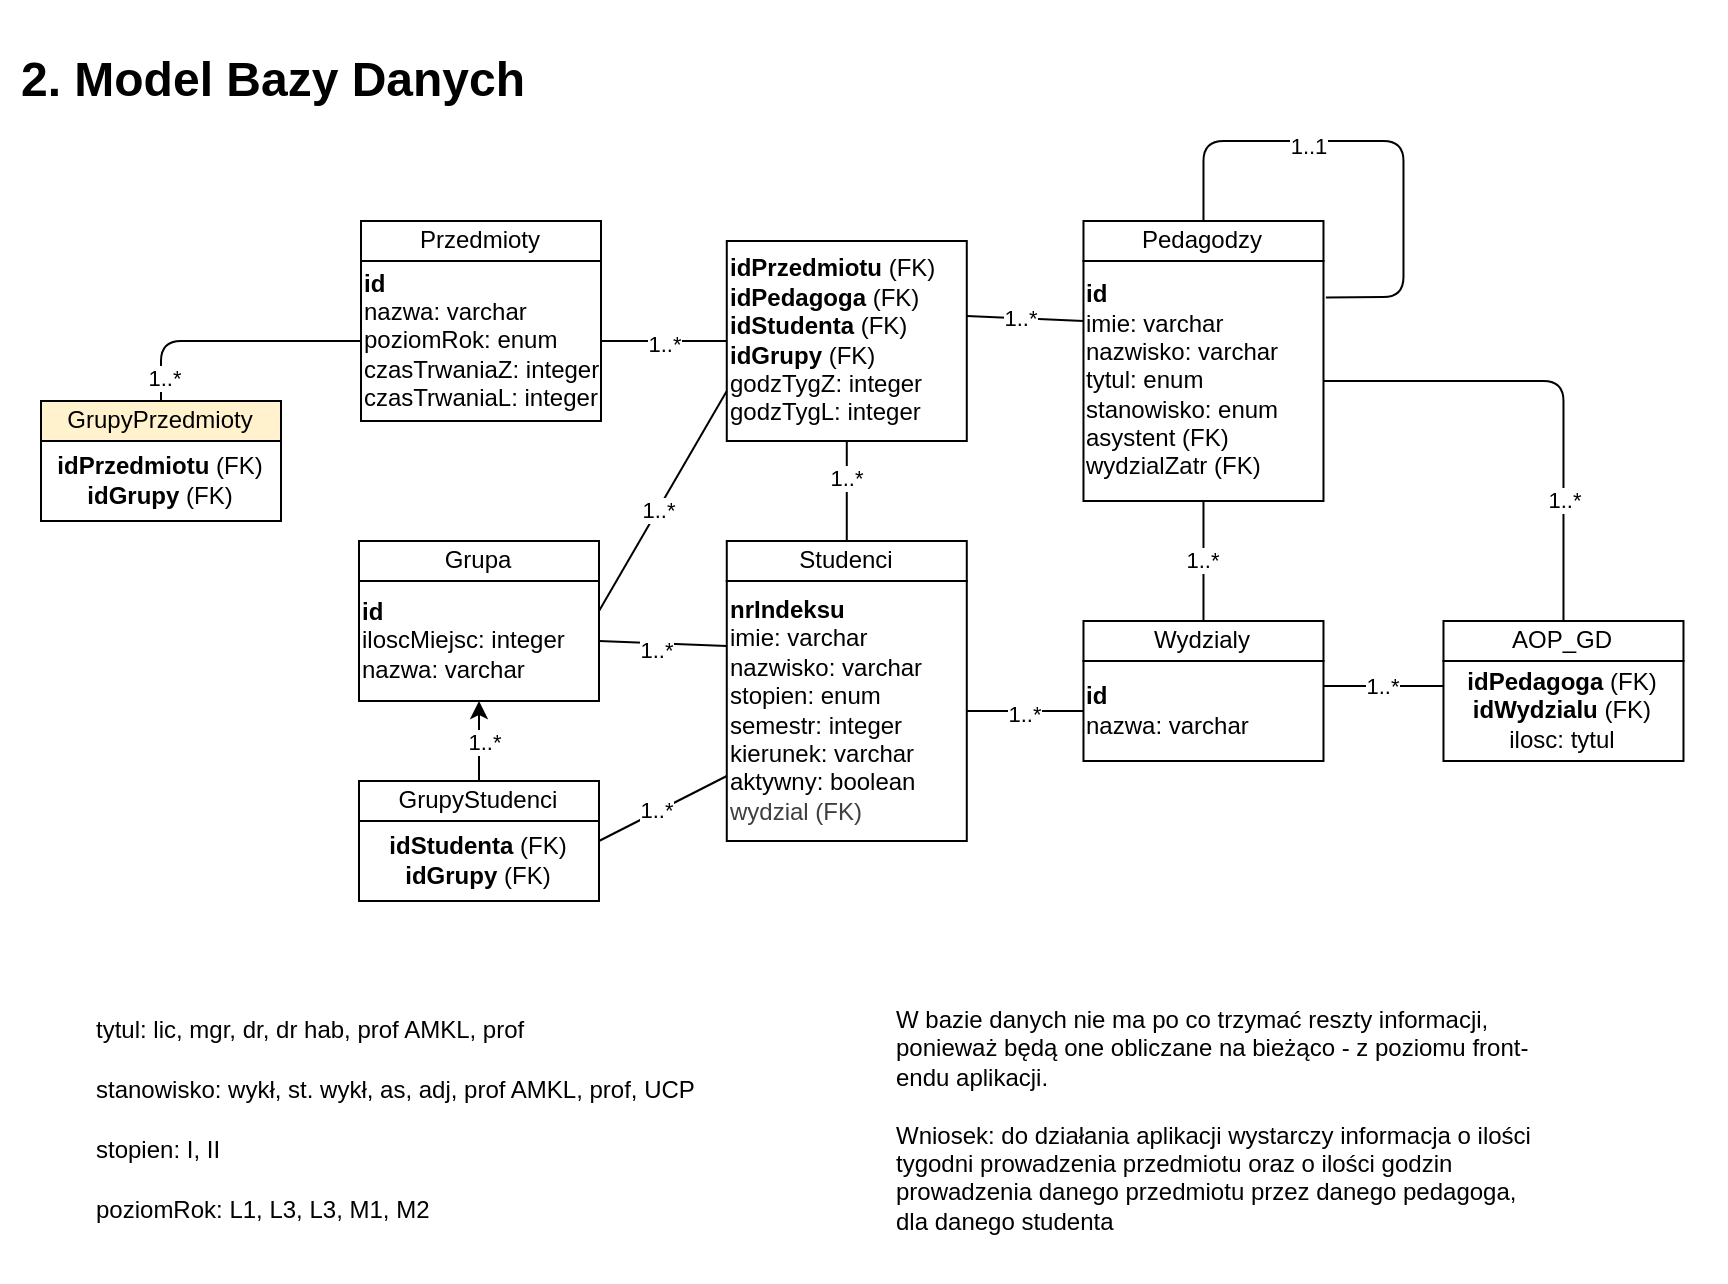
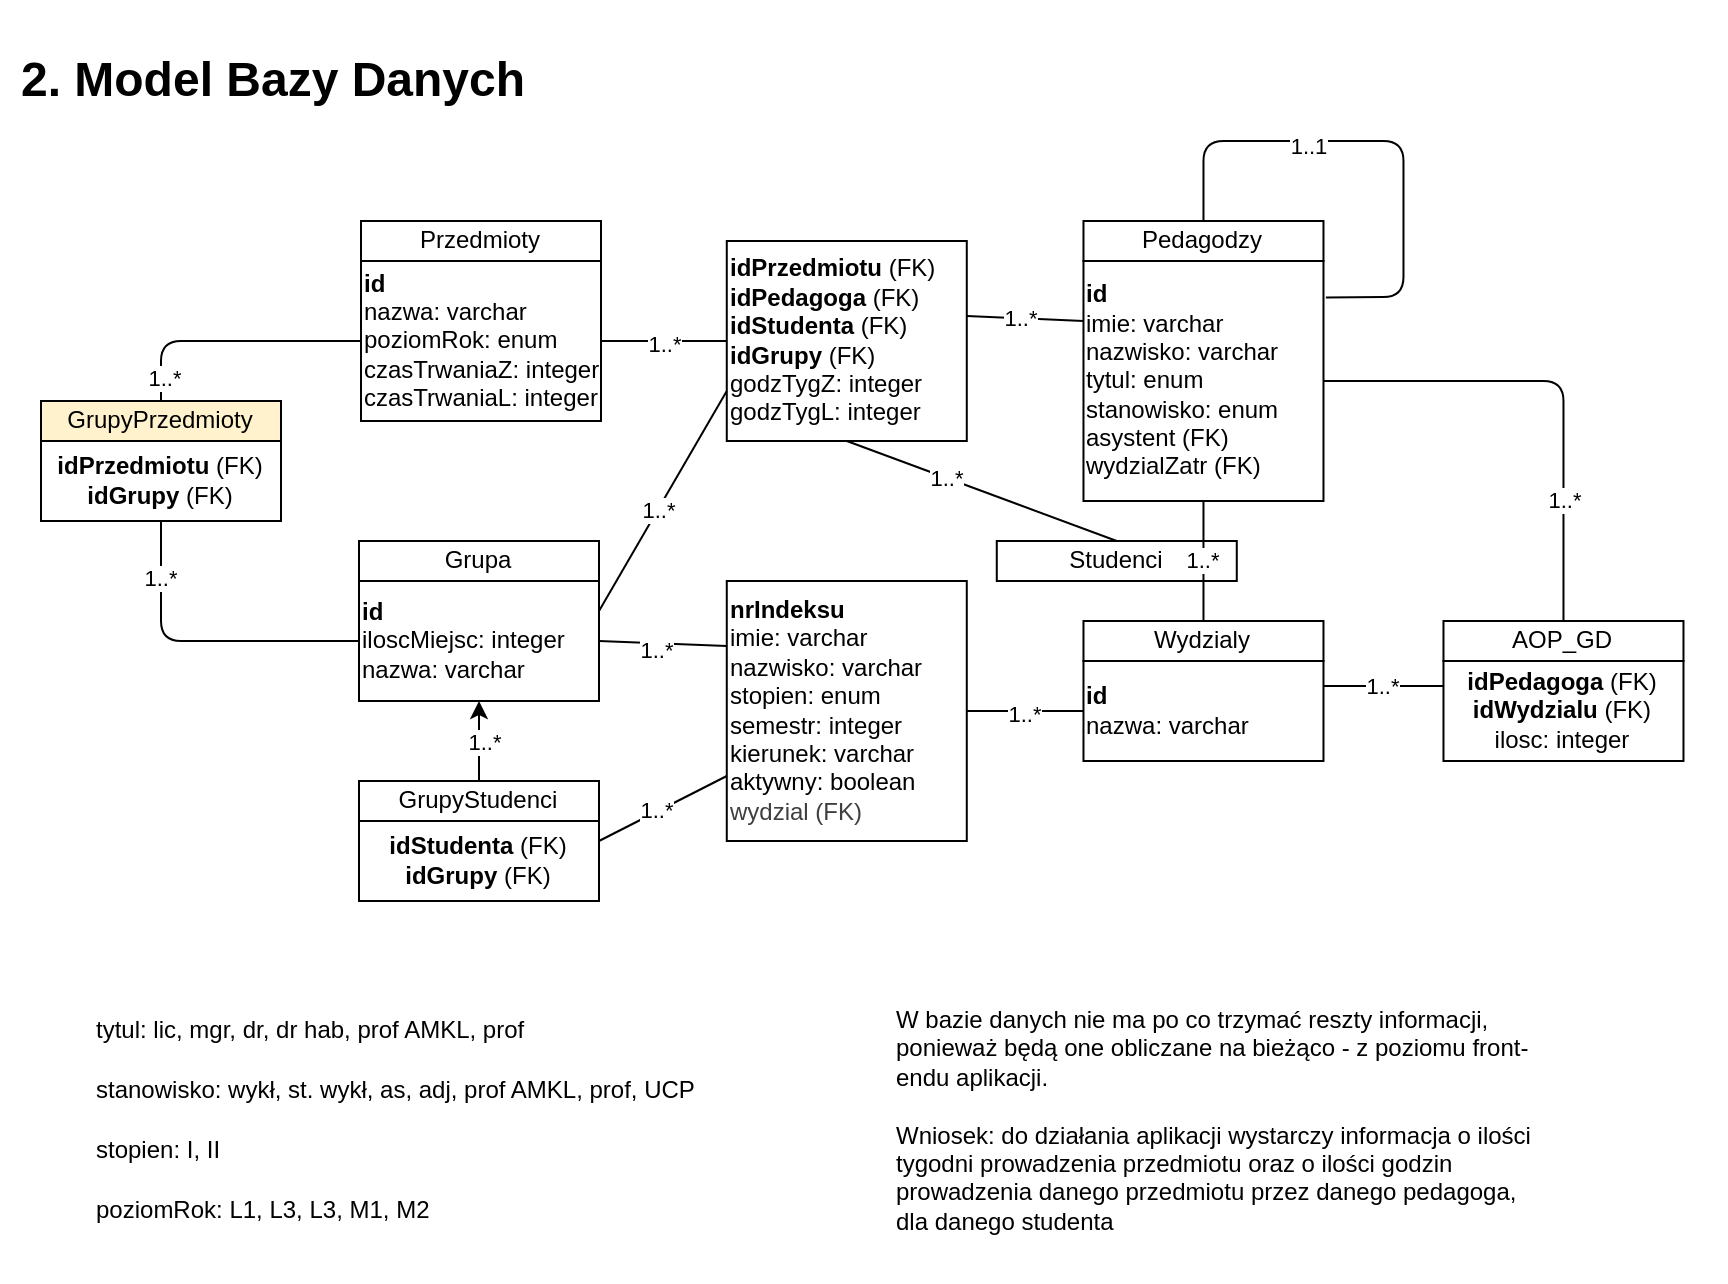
  <mxCell id="0" />
  <mxCell id="1" parent="0" />
  <mxCell id="2" value="&lt;b&gt;id&lt;/b&gt;&lt;div&gt;imie: varchar&lt;/div&gt;&lt;div&gt;nazwisko: varchar&lt;/div&gt;&lt;div&gt;tytul: enum&lt;/div&gt;&lt;div&gt;stanowisko: enum&lt;/div&gt;&lt;div&gt;asystent (FK)&lt;/div&gt;&lt;div&gt;wydzialZatr (FK)&lt;/div&gt;" style="rounded=0;whiteSpace=wrap;html=1;align=left;" parent="1" vertex="1"><mxGeometry x="541.24" y="130" width="120" height="120" as="geometry" /></mxCell>
  <mxCell id="3" value="Pedagodzy" style="rounded=0;whiteSpace=wrap;html=1;" parent="1" vertex="1"><mxGeometry x="541.24" y="110" width="120" height="20" as="geometry" /></mxCell>
  <mxCell id="4" value="&lt;b&gt;id&lt;/b&gt;&lt;div&gt;nazwa: varchar&lt;/div&gt;&lt;div&gt;poziomRok: enum&lt;/div&gt;&lt;div&gt;czasTrwaniaZ: integer&lt;/div&gt;&lt;div&gt;czasTrwaniaL: integer&lt;/div&gt;" style="rounded=0;whiteSpace=wrap;html=1;align=left;" parent="1" vertex="1"><mxGeometry x="180" y="130" width="120" height="80" as="geometry" /></mxCell>
  <mxCell id="5" value="Przedmioty" style="rounded=0;whiteSpace=wrap;html=1;" parent="1" vertex="1"><mxGeometry x="180" y="110" width="120" height="20" as="geometry" /></mxCell>
  <mxCell id="6" value="&lt;div&gt;&lt;b&gt;nrIndeksu&lt;/b&gt;&lt;/div&gt;imie: varchar&lt;div&gt;nazwisko: varchar&lt;/div&gt;&lt;div&gt;stopien: enum&lt;/div&gt;&lt;div&gt;semestr: integer&lt;/div&gt;&lt;div&gt;kierunek: varchar&lt;/div&gt;&lt;div&gt;aktywny: boolean&lt;/div&gt;&lt;div&gt;&lt;span style=&quot;color: rgb(63, 63, 63);&quot;&gt;wydzial (FK)&lt;/span&gt;&lt;br&gt;&lt;/div&gt;" style="rounded=0;whiteSpace=wrap;html=1;align=left;" parent="1" vertex="1"><mxGeometry x="362.89" y="290" width="120" height="130" as="geometry" /></mxCell>
- <mxCell id="7" value="Studenci" style="rounded=0;whiteSpace=wrap;html=1;" parent="1" vertex="1"><mxGeometry x="362.89" y="270" width="120" height="20" as="geometry" /></mxCell>
+ <mxCell id="7" value="Studenci" style="rounded=0;whiteSpace=wrap;html=1;" parent="1" vertex="1"><mxGeometry x="497.89" y="270" width="120" height="20" as="geometry" /></mxCell>
  <mxCell id="8" value="tytul: lic, mgr, dr, dr hab, prof AMKL, prof" style="text;html=1;align=left;verticalAlign=middle;whiteSpace=wrap;rounded=0;" parent="1" vertex="1"><mxGeometry x="46" y="500" width="230" height="30" as="geometry" /></mxCell>
  <mxCell id="9" value="stanowisko: wykł, st. wykł, as, adj, prof AMKL, prof, UCP" style="text;html=1;align=left;verticalAlign=middle;whiteSpace=wrap;rounded=0;" parent="1" vertex="1"><mxGeometry x="46" y="530" width="310" height="30" as="geometry" /></mxCell>
  <mxCell id="10" value="stopien: I, II" style="text;html=1;align=left;verticalAlign=middle;whiteSpace=wrap;rounded=0;" parent="1" vertex="1"><mxGeometry x="46" y="560" width="210" height="30" as="geometry" /></mxCell>
  <mxCell id="11" value="poziomRok: L1, L3, L3, M1, M2" style="text;html=1;align=left;verticalAlign=middle;whiteSpace=wrap;rounded=0;" parent="1" vertex="1"><mxGeometry x="46" y="590" width="300" height="30" as="geometry" /></mxCell>
  <mxCell id="12" value="&lt;b&gt;idPrzedmiotu&lt;/b&gt; (FK)&lt;div&gt;&lt;b&gt;idPedagoga&lt;/b&gt; (FK)&lt;/div&gt;&lt;div&gt;&lt;b&gt;idStudenta&lt;/b&gt; (FK)&lt;br&gt;&lt;b&gt;idGrupy&lt;/b&gt; (FK)&lt;/div&gt;&lt;div&gt;godzTygZ: integer&lt;/div&gt;&lt;div&gt;godzTygL: integer&lt;/div&gt;" style="rounded=0;whiteSpace=wrap;html=1;align=left;" parent="1" vertex="1"><mxGeometry x="362.89" y="120" width="120" height="100" as="geometry" /></mxCell>
  <mxCell id="13" value="AOP_GD" style="rounded=0;whiteSpace=wrap;html=1;" parent="1" vertex="1"><mxGeometry x="721.24" y="310" width="120" height="20" as="geometry" /></mxCell>
- <mxCell id="14" value="&lt;b&gt;idPedagoga &lt;/b&gt;(FK)&lt;div&gt;&lt;b&gt;idWydzialu&amp;nbsp;&lt;/b&gt;(FK)&lt;/div&gt;&lt;div&gt;ilosc: tytul&lt;/div&gt;" style="rounded=0;whiteSpace=wrap;html=1;" parent="1" vertex="1"><mxGeometry x="721.24" y="330" width="120" height="50" as="geometry" /></mxCell>
+ <mxCell id="14" value="&lt;b&gt;idPedagoga &lt;/b&gt;(FK)&lt;div&gt;&lt;b&gt;idWydzialu&amp;nbsp;&lt;/b&gt;(FK)&lt;/div&gt;&lt;div&gt;ilosc: integer&lt;/div&gt;" style="rounded=0;whiteSpace=wrap;html=1;" parent="1" vertex="1"><mxGeometry x="721.24" y="330" width="120" height="50" as="geometry" /></mxCell>
  <mxCell id="15" value="Wydzialy" style="rounded=0;whiteSpace=wrap;html=1;" parent="1" vertex="1"><mxGeometry x="541.24" y="310" width="120" height="20" as="geometry" /></mxCell>
  <mxCell id="16" value="&lt;b&gt;id&lt;/b&gt;&lt;div&gt;nazwa: varchar&lt;/div&gt;" style="rounded=0;whiteSpace=wrap;html=1;align=left;" parent="1" vertex="1"><mxGeometry x="541.24" y="330" width="120" height="50" as="geometry" /></mxCell>
  <mxCell id="17" value="" style="endArrow=none;html=1;exitX=0.5;exitY=0;exitDx=0;exitDy=0;entryX=1;entryY=0.5;entryDx=0;entryDy=0;" parent="1" source="13" target="2" edge="1"><mxGeometry width="50" height="50" relative="1" as="geometry"><mxPoint x="781.24" y="260" as="sourcePoint" /><mxPoint x="801.24" y="180" as="targetPoint" /><Array as="points"><mxPoint x="781.24" y="190" /></Array></mxGeometry></mxCell>
  <mxCell id="18" value="1..*" style="edgeLabel;html=1;align=center;verticalAlign=middle;resizable=0;points=[];" parent="17" vertex="1" connectable="0"><mxGeometry x="-0.494" relative="1" as="geometry"><mxPoint as="offset" /></mxGeometry></mxCell>
  <mxCell id="19" value="" style="endArrow=none;html=1;exitX=0.5;exitY=0;exitDx=0;exitDy=0;entryX=0.5;entryY=1;entryDx=0;entryDy=0;" parent="1" source="15" target="2" edge="1"><mxGeometry width="50" height="50" relative="1" as="geometry"><mxPoint x="531.24" y="450" as="sourcePoint" /><mxPoint x="581.24" y="400" as="targetPoint" /></mxGeometry></mxCell>
  <mxCell id="20" value="1..*" style="edgeLabel;html=1;align=center;verticalAlign=middle;resizable=0;points=[];" parent="19" vertex="1" connectable="0"><mxGeometry x="0.032" y="1" relative="1" as="geometry"><mxPoint as="offset" /></mxGeometry></mxCell>
  <mxCell id="21" value="" style="endArrow=none;html=1;exitX=1;exitY=0.25;exitDx=0;exitDy=0;entryX=0;entryY=0.25;entryDx=0;entryDy=0;" parent="1" source="16" target="14" edge="1"><mxGeometry width="50" height="50" relative="1" as="geometry"><mxPoint x="701.24" y="450" as="sourcePoint" /><mxPoint x="751.24" y="400" as="targetPoint" /></mxGeometry></mxCell>
  <mxCell id="22" value="1..*" style="edgeLabel;html=1;align=center;verticalAlign=middle;resizable=0;points=[];" parent="21" vertex="1" connectable="0"><mxGeometry x="-0.032" relative="1" as="geometry"><mxPoint as="offset" /></mxGeometry></mxCell>
  <mxCell id="23" value="" style="endArrow=none;html=1;exitX=0.5;exitY=0;exitDx=0;exitDy=0;entryX=0.5;entryY=1;entryDx=0;entryDy=0;" parent="1" source="7" target="12" edge="1"><mxGeometry width="50" height="50" relative="1" as="geometry"><mxPoint x="202.89" y="320" as="sourcePoint" /><mxPoint x="252.89" y="270" as="targetPoint" /></mxGeometry></mxCell>
  <mxCell id="24" value="1..*" style="edgeLabel;html=1;align=center;verticalAlign=middle;resizable=0;points=[];" parent="23" vertex="1" connectable="0"><mxGeometry x="0.271" relative="1" as="geometry"><mxPoint as="offset" /></mxGeometry></mxCell>
  <mxCell id="25" value="" style="endArrow=none;html=1;exitX=1;exitY=0.375;exitDx=0;exitDy=0;exitPerimeter=0;entryX=0;entryY=0.25;entryDx=0;entryDy=0;" parent="1" source="12" target="2" edge="1"><mxGeometry width="50" height="50" relative="1" as="geometry"><mxPoint x="522.89" y="40" as="sourcePoint" /><mxPoint x="572.89" y="-10" as="targetPoint" /></mxGeometry></mxCell>
  <mxCell id="26" value="1..*" style="edgeLabel;html=1;align=center;verticalAlign=middle;resizable=0;points=[];" parent="25" vertex="1" connectable="0"><mxGeometry x="-0.074" relative="1" as="geometry"><mxPoint as="offset" /></mxGeometry></mxCell>
  <mxCell id="27" value="" style="endArrow=none;html=1;exitX=1;exitY=0.5;exitDx=0;exitDy=0;entryX=0;entryY=0.5;entryDx=0;entryDy=0;" parent="1" source="4" target="12" edge="1"><mxGeometry width="50" height="50" relative="1" as="geometry"><mxPoint x="282.89" y="270" as="sourcePoint" /><mxPoint x="332.89" y="220" as="targetPoint" /></mxGeometry></mxCell>
  <mxCell id="28" value="1..*" style="edgeLabel;html=1;align=center;verticalAlign=middle;resizable=0;points=[];" parent="27" vertex="1" connectable="0"><mxGeometry x="-0.015" y="-1" relative="1" as="geometry"><mxPoint as="offset" /></mxGeometry></mxCell>
  <mxCell id="29" value="2. Model Bazy Danych" style="text;strokeColor=none;fillColor=none;html=1;fontSize=24;fontStyle=1;verticalAlign=middle;align=center;" parent="1" vertex="1"><mxGeometry x="86" width="100" height="40" as="geometry" y="20" /></mxCell>
  <mxCell id="30" value="" style="endArrow=none;html=1;exitX=1;exitY=0.5;exitDx=0;exitDy=0;entryX=0;entryY=0.5;entryDx=0;entryDy=0;" parent="1" source="6" target="16" edge="1"><mxGeometry width="50" height="50" relative="1" as="geometry"><mxPoint x="612.89" y="470" as="sourcePoint" /><mxPoint x="662.89" y="420" as="targetPoint" /></mxGeometry></mxCell>
  <mxCell id="31" value="1..*" style="edgeLabel;html=1;align=center;verticalAlign=middle;resizable=0;points=[];" parent="30" vertex="1" connectable="0"><mxGeometry x="0.007" y="-1" relative="1" as="geometry"><mxPoint as="offset" /></mxGeometry></mxCell>
  <mxCell id="32" value="" style="endArrow=none;html=1;exitX=0.5;exitY=0;exitDx=0;exitDy=0;entryX=1.01;entryY=0.152;entryDx=0;entryDy=0;entryPerimeter=0;" parent="1" source="3" target="2" edge="1"><mxGeometry width="50" height="50" relative="1" as="geometry"><mxPoint x="601.24" y="100" as="sourcePoint" /><mxPoint x="701.24" y="150" as="targetPoint" /><Array as="points"><mxPoint x="601.24" y="70" /><mxPoint x="701.24" y="70" /><mxPoint x="701.24" y="148" /></Array></mxGeometry></mxCell>
  <mxCell id="33" value="1..1" style="edgeLabel;html=1;align=center;verticalAlign=middle;resizable=0;points=[];" parent="32" vertex="1" connectable="0"><mxGeometry x="-0.286" y="-2" relative="1" as="geometry"><mxPoint as="offset" /></mxGeometry></mxCell>
  <mxCell id="34" value="W bazie danych nie ma po co trzymać reszty informacji, ponieważ będą one obliczane na bieżąco - z poziomu front-endu aplikacji.&lt;div&gt;&lt;br&gt;&lt;/div&gt;&lt;div&gt;Wniosek: do działania aplikacji wystarczy informacja o ilości tygodni prowadzenia przedmiotu oraz o ilości godzin prowadzenia danego przedmiotu przez danego pedagoga, dla danego studenta&lt;/div&gt;" style="text;html=1;align=left;verticalAlign=middle;whiteSpace=wrap;rounded=0;" parent="1" vertex="1"><mxGeometry x="446" y="500" width="320" height="120" as="geometry" /></mxCell>
  <mxCell id="35" value="Grupa" style="rounded=0;whiteSpace=wrap;html=1;" parent="1" vertex="1"><mxGeometry x="179" y="270" width="120" height="20" as="geometry" /></mxCell>
  <mxCell id="36" value="&lt;b&gt;id&lt;/b&gt;&lt;div&gt;iloscMiejsc: integer&lt;/div&gt;&lt;div&gt;nazwa: varchar&lt;/div&gt;" style="rounded=0;whiteSpace=wrap;html=1;align=left;" parent="1" vertex="1"><mxGeometry x="179" y="290" width="120" height="60" as="geometry" /></mxCell>
  <mxCell id="37" value="GrupyPrzedmioty" style="rounded=0;whiteSpace=wrap;html=1;fillColor=#fff2cc;" parent="1" vertex="1"><mxGeometry x="20" y="200" width="120" height="20" as="geometry" /></mxCell>
  <mxCell id="38" value="GrupyStudenci" style="rounded=0;whiteSpace=wrap;html=1;" parent="1" vertex="1"><mxGeometry x="179" y="390" width="120" height="20" as="geometry" /></mxCell>
  <mxCell id="39" value="&lt;b&gt;idPrzedmiotu&lt;/b&gt; (FK)&lt;div&gt;&lt;b&gt;idGrupy&lt;/b&gt; (FK)&lt;/div&gt;" style="rounded=0;whiteSpace=wrap;html=1;" parent="1" vertex="1"><mxGeometry x="20" y="220" width="120" height="40" as="geometry" /></mxCell>
  <mxCell id="40" value="&lt;b&gt;idStudenta&lt;/b&gt; (FK)&lt;div&gt;&lt;b&gt;idGrupy&lt;/b&gt; (FK)&lt;/div&gt;" style="rounded=0;whiteSpace=wrap;html=1;" parent="1" vertex="1"><mxGeometry x="179" y="410" width="120" height="40" as="geometry" /></mxCell>
  <mxCell id="41" value="" style="endArrow=none;html=1;entryX=0;entryY=0.25;entryDx=0;entryDy=0;exitX=1;exitY=0.5;exitDx=0;exitDy=0;" parent="1" source="36" target="6" edge="1"><mxGeometry width="50" height="50" relative="1" as="geometry"><mxPoint x="322.89" y="330" as="sourcePoint" /><mxPoint x="362.89" y="460" as="targetPoint" /></mxGeometry></mxCell>
  <mxCell id="42" value="1..*" style="edgeLabel;html=1;align=center;verticalAlign=middle;resizable=0;points=[];" parent="41" vertex="1" connectable="0"><mxGeometry x="-0.093" y="-3" relative="1" as="geometry"><mxPoint as="offset" /></mxGeometry></mxCell>
+ <mxCell id="43" value="" style="endArrow=none;html=1;exitX=0.5;exitY=1;exitDx=0;exitDy=0;entryX=0;entryY=0.5;entryDx=0;entryDy=0;" parent="1" source="39" target="36" edge="1"><mxGeometry width="50" height="50" relative="1" as="geometry"><mxPoint x="10" y="360" as="sourcePoint" /><mxPoint x="60" y="310" as="targetPoint" /><Array as="points"><mxPoint x="80" y="320" /></Array></mxGeometry></mxCell>
+ <mxCell id="44" value="1..*" style="edgeLabel;html=1;align=center;verticalAlign=middle;resizable=0;points=[];" parent="43" vertex="1" connectable="0"><mxGeometry x="-0.645" y="-1" relative="1" as="geometry"><mxPoint as="offset" /></mxGeometry></mxCell>
  <mxCell id="45" value="" style="endArrow=none;html=1;exitX=0.5;exitY=0;exitDx=0;exitDy=0;entryX=0;entryY=0.5;entryDx=0;entryDy=0;" parent="1" source="37" target="4" edge="1"><mxGeometry width="50" height="50" relative="1" as="geometry"><mxPoint x="70" y="160" as="sourcePoint" /><mxPoint x="120" y="110" as="targetPoint" /><Array as="points"><mxPoint x="80" y="170" /></Array></mxGeometry></mxCell>
  <mxCell id="46" value="1..*" style="edgeLabel;html=1;align=center;verticalAlign=middle;resizable=0;points=[];" parent="45" vertex="1" connectable="0"><mxGeometry x="-0.819" y="-1" relative="1" as="geometry"><mxPoint as="offset" /></mxGeometry></mxCell>
  <mxCell id="47" value="" style="endArrow=none;html=1;exitX=1;exitY=0.25;exitDx=0;exitDy=0;entryX=0;entryY=0.75;entryDx=0;entryDy=0;" parent="1" source="40" target="6" edge="1"><mxGeometry width="50" height="50" relative="1" as="geometry"><mxPoint x="302.89" y="510" as="sourcePoint" /><mxPoint x="352.89" y="460" as="targetPoint" /></mxGeometry></mxCell>
  <mxCell id="48" value="1..*" style="edgeLabel;html=1;align=center;verticalAlign=middle;resizable=0;points=[];" parent="47" vertex="1" connectable="0"><mxGeometry x="-0.115" y="1" relative="1" as="geometry"><mxPoint as="offset" /></mxGeometry></mxCell>
  <mxCell id="49" value="" style="endArrow=classic;html=1;exitX=0.5;exitY=0;exitDx=0;exitDy=0;entryX=0.5;entryY=1;entryDx=0;entryDy=0;" parent="1" source="38" target="36" edge="1"><mxGeometry width="50" height="50" relative="1" as="geometry"><mxPoint x="200" y="530" as="sourcePoint" /><mxPoint x="250" y="480" as="targetPoint" /></mxGeometry></mxCell>
  <mxCell id="50" value="1..*" style="edgeLabel;html=1;align=center;verticalAlign=middle;resizable=0;points=[];" parent="49" vertex="1" connectable="0"><mxGeometry x="-0.022" y="-2" relative="1" as="geometry"><mxPoint as="offset" /></mxGeometry></mxCell>
  <mxCell id="51" value="" style="endArrow=none;html=1;exitX=1;exitY=0.25;exitDx=0;exitDy=0;entryX=0;entryY=0.75;entryDx=0;entryDy=0;" parent="1" source="36" target="12" edge="1"><mxGeometry width="50" height="50" relative="1" as="geometry"><mxPoint x="302.89" y="260" as="sourcePoint" /><mxPoint x="352.89" y="210" as="targetPoint" /></mxGeometry></mxCell>
  <mxCell id="52" value="1..*" style="edgeLabel;html=1;align=center;verticalAlign=middle;resizable=0;points=[];" parent="51" vertex="1" connectable="0"><mxGeometry x="-0.091" relative="1" as="geometry"><mxPoint as="offset" /></mxGeometry></mxCell>
